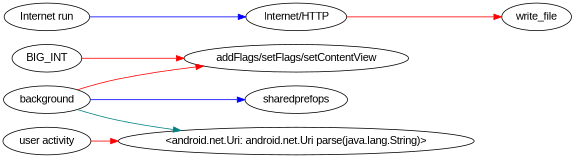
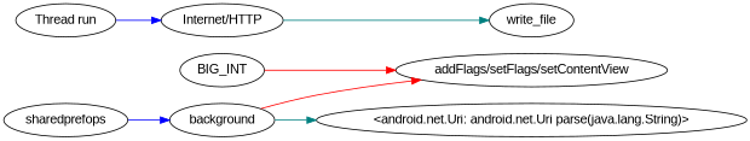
  strict digraph {
    fontname="Liberation Sans"
    "graph"="{}"
    rankdir=LR
    node [domain=library fontname="Liberation Sans" type=merged]
    edge [color=red deps="FROM_SENSITIVE_PARENT_TO_SENSITIVE_API-CALL-CALL" fontname="Liberation Sans" type=DEP]
    BIG_INT [type=CONST_INT]
    "addFlags/setFlags/setContentView"
    "<android.net.Uri: android.net.Uri parse(java.lang.String)>" [type=SENSITIVE_METHOD]
    "Internet/HTTP"
    write_file
-   "user activity" [type=entrypoint]
    background [type=entrypoint]
    sharedprefops
-   "Thread run" [type=entrypoint label="Internet run"]
+   "Thread run" [type=entrypoint]
    BIG_INT -> "addFlags/setFlags/setContentView" [deps=DATAFLOW]
-   "Internet/HTTP" -> write_file [deps=DATAFLOW]
-   "user activity" -> "<android.net.Uri: android.net.Uri parse(java.lang.String)>"
+   "Internet/HTTP" -> write_file [color=teal deps=DATAFLOW]
    background -> "addFlags/setFlags/setContentView" [deps=DOMINATE]
    background -> "<android.net.Uri: android.net.Uri parse(java.lang.String)>" [color=teal]
-   background -> sharedprefops [color=blue]
+   sharedprefops -> background [color=blue]
    "Thread run" -> "Internet/HTTP" [color=blue deps="FROM_SENSITIVE_PARENT_TO_SENSITIVE_API-CALL-CALL-CALL"]
  }
